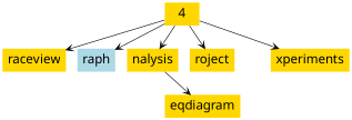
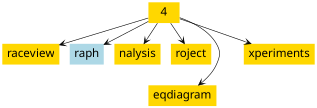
  digraph {
    node [color=black fillcolor=gold fontname=Skia fontsize=20 shape=plaintext style=filled]
    edge [arrowhead=vee color=black fontname=Skia fontsize=10]
    n1 [label=raceview]
    n2 [color=red fillcolor=lightblue label=raph]
    n3 [color=red label=nalysis]
    4
    n5 [label=roject]
    n6 [color=blue label=eqdiagram]
    n7 [color=blue label=xperiments]
    4 -> n1
    4 -> n2
    4 -> n3
    4 -> n5
-   n3 -> n6
+   4 -> n6
    4 -> n7
  }
